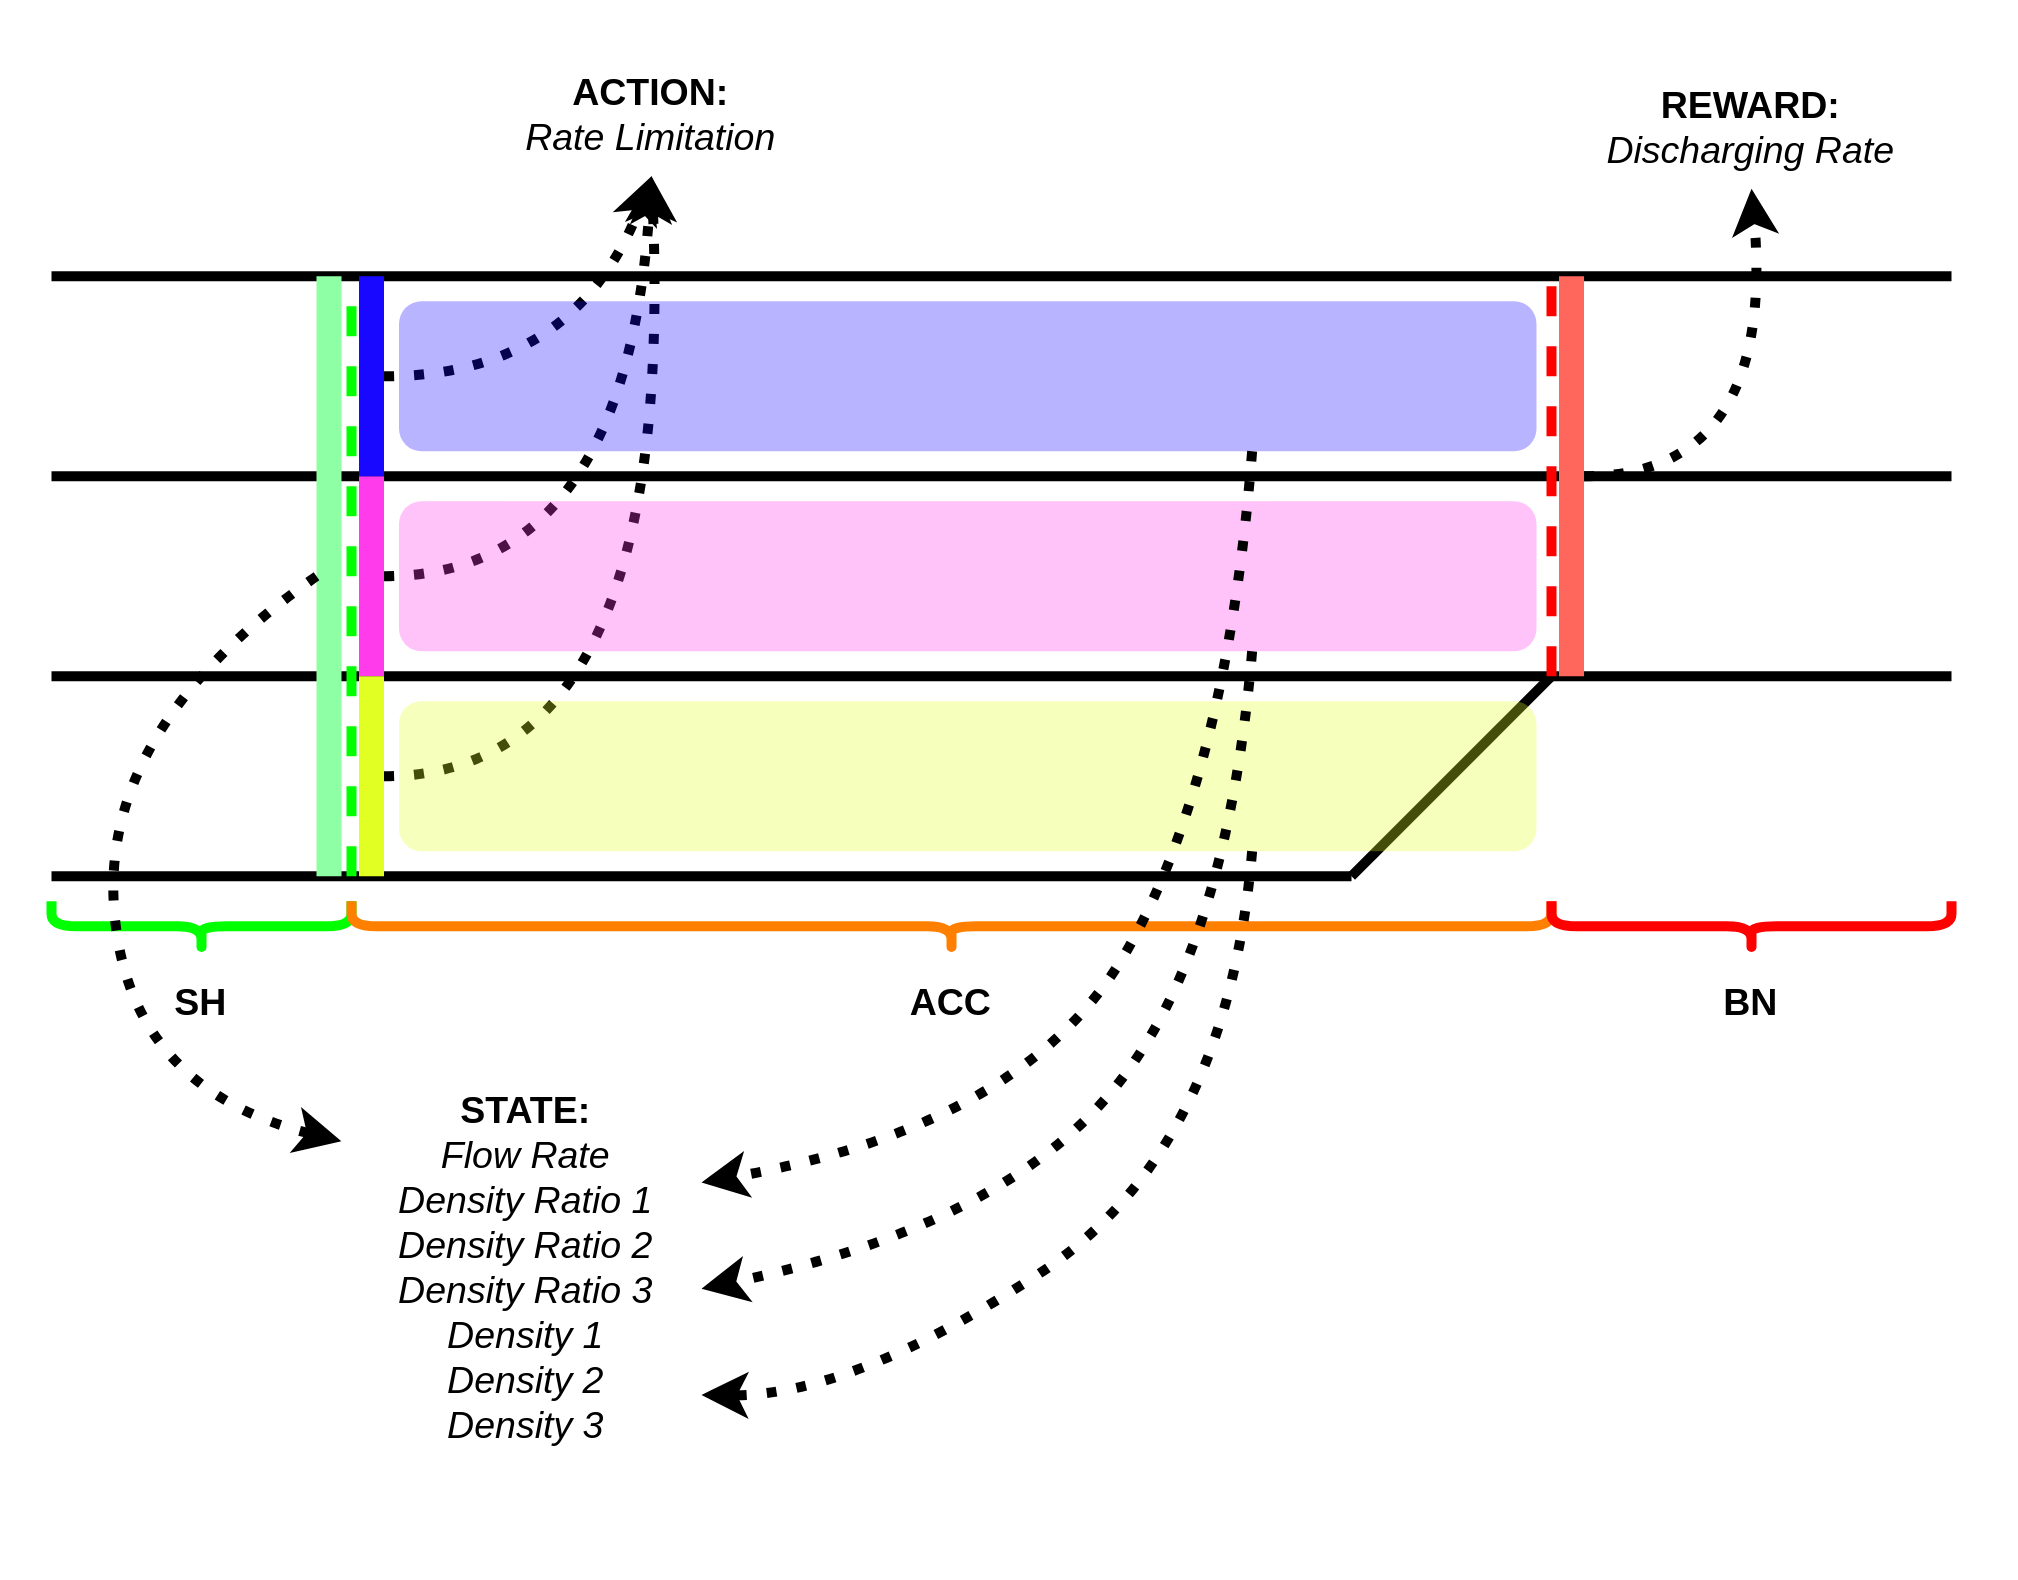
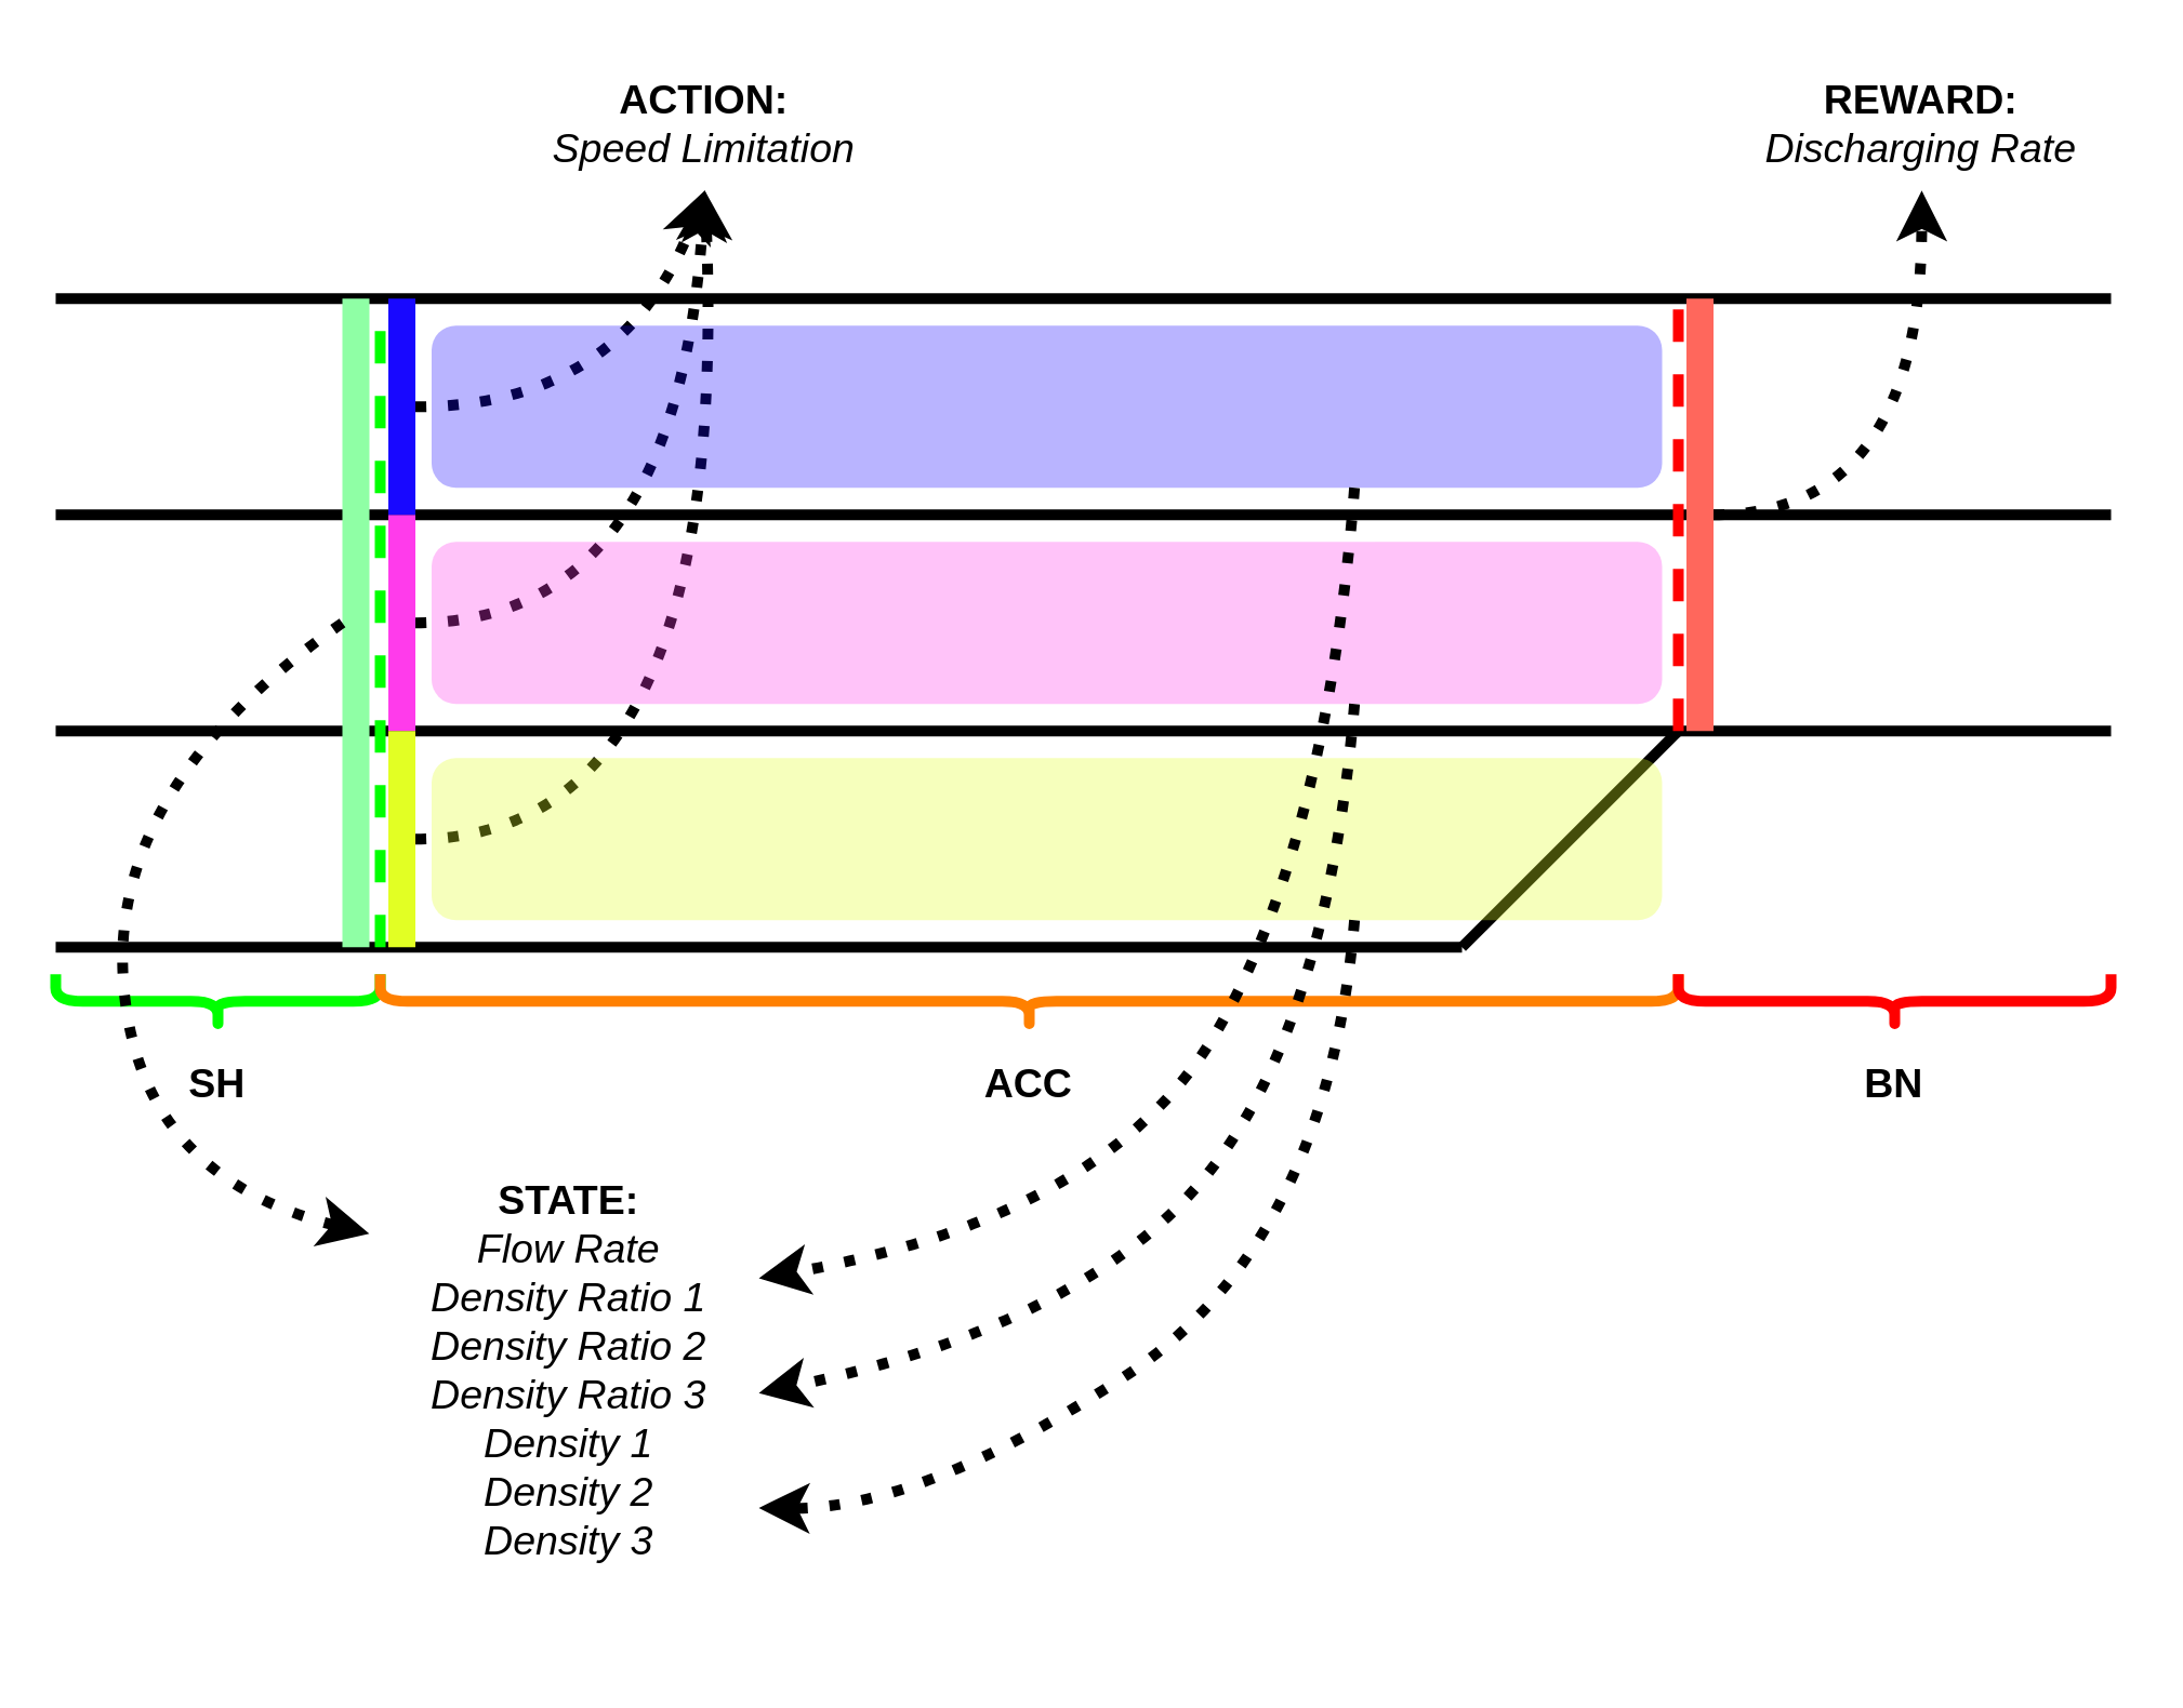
  <mxCell id="0" />
  <mxCell id="1" parent="0" />
  <mxCell id="2" value="" style="endArrow=none;html=1;strokeWidth=4;" edge="1" parent="1"><mxGeometry width="50" height="50" relative="1" as="geometry"><mxPoint x="20" y="110" as="sourcePoint" /><mxPoint x="780" y="110" as="targetPoint" /></mxGeometry></mxCell>
  <mxCell id="3" value="" style="endArrow=none;html=1;strokeWidth=4;" edge="1" parent="1"><mxGeometry width="50" height="50" relative="1" as="geometry"><mxPoint x="20" y="190" as="sourcePoint" /><mxPoint x="780" y="190" as="targetPoint" /></mxGeometry></mxCell>
  <mxCell id="4" value="" style="endArrow=none;html=1;strokeWidth=4;" edge="1" parent="1"><mxGeometry width="50" height="50" relative="1" as="geometry"><mxPoint x="20" y="270" as="sourcePoint" /><mxPoint x="780" y="270" as="targetPoint" /></mxGeometry></mxCell>
  <mxCell id="5" value="" style="endArrow=none;html=1;strokeWidth=4;" edge="1" parent="1"><mxGeometry width="50" height="50" relative="1" as="geometry"><mxPoint x="20" y="350" as="sourcePoint" /><mxPoint x="540" y="350" as="targetPoint" /></mxGeometry></mxCell>
  <mxCell id="6" value="" style="endArrow=none;html=1;strokeWidth=4;" edge="1" parent="1"><mxGeometry width="50" height="50" relative="1" as="geometry"><mxPoint x="620" y="270" as="sourcePoint" /><mxPoint x="540" y="350" as="targetPoint" /></mxGeometry></mxCell>
  <mxCell id="7" value="" style="endArrow=none;dashed=1;html=1;strokeWidth=4;fillColor=#d5e8d4;strokeColor=#00FF00;" edge="1" parent="1"><mxGeometry width="50" height="50" relative="1" as="geometry"><mxPoint x="140" y="350" as="sourcePoint" /><mxPoint x="140" y="110" as="targetPoint" /></mxGeometry></mxCell>
  <mxCell id="8" value="" style="endArrow=none;dashed=1;html=1;strokeWidth=4;fillColor=#f8cecc;strokeColor=#FF0000;" edge="1" parent="1"><mxGeometry width="50" height="50" relative="1" as="geometry"><mxPoint x="620" y="270" as="sourcePoint" /><mxPoint x="620" y="110" as="targetPoint" /></mxGeometry></mxCell>
  <mxCell id="9" value="" style="shape=curlyBracket;whiteSpace=wrap;html=1;rounded=1;strokeWidth=4;rotation=-90;strokeColor=#00FF00;" vertex="1" parent="1"><mxGeometry x="70" y="310" width="20" height="120" as="geometry" /></mxCell>
  <mxCell id="10" value="" style="shape=curlyBracket;whiteSpace=wrap;html=1;rounded=1;strokeWidth=4;rotation=-90;fillColor=#fa6800;strokeColor=#FF8000;fontColor=#ffffff;" vertex="1" parent="1"><mxGeometry x="370" y="130" width="20" height="480" as="geometry" /></mxCell>
  <mxCell id="11" value="" style="shape=curlyBracket;whiteSpace=wrap;html=1;rounded=1;strokeWidth=4;rotation=-90;strokeColor=#FF0000;" vertex="1" parent="1"><mxGeometry x="690" y="290" width="20" height="160" as="geometry" /></mxCell>
  <mxCell id="12" value="SH" style="text;html=1;strokeColor=none;fillColor=none;align=center;verticalAlign=middle;whiteSpace=wrap;rounded=0;fontStyle=1;fontSize=15;" vertex="1" parent="1"><mxGeometry x="60" y="390" width="40" height="20" as="geometry" /></mxCell>
  <mxCell id="13" value="ACC" style="text;html=1;strokeColor=none;fillColor=none;align=center;verticalAlign=middle;whiteSpace=wrap;rounded=0;fontStyle=1;fontSize=15;" vertex="1" parent="1"><mxGeometry x="360" y="390" width="40" height="20" as="geometry" /></mxCell>
  <mxCell id="14" value="BN" style="text;html=1;strokeColor=none;fillColor=none;align=center;verticalAlign=middle;whiteSpace=wrap;rounded=0;fontStyle=1;fontSize=15;" vertex="1" parent="1"><mxGeometry x="680" y="390" width="40" height="20" as="geometry" /></mxCell>
  <mxCell id="15" value="" style="rounded=0;whiteSpace=wrap;html=1;strokeColor=none;strokeWidth=4;fontSize=15;fillColor=#FF3BEB;" vertex="1" parent="1"><mxGeometry x="143" y="190" width="10" height="80" as="geometry" /></mxCell>
  <mxCell id="16" value="" style="rounded=0;whiteSpace=wrap;html=1;strokeColor=none;strokeWidth=4;fontSize=15;fillColor=#1808FF;" vertex="1" parent="1"><mxGeometry x="143" y="110" width="10" height="80" as="geometry" /></mxCell>
  <mxCell id="17" value="" style="rounded=0;whiteSpace=wrap;html=1;strokeColor=none;strokeWidth=4;fontSize=15;fillColor=#E2FF24;" vertex="1" parent="1"><mxGeometry x="143" y="270" width="10" height="80" as="geometry" /></mxCell>
  <mxCell id="18" value="" style="rounded=0;whiteSpace=wrap;html=1;strokeColor=none;strokeWidth=4;fontSize=15;fillColor=#FF675C;" vertex="1" parent="1"><mxGeometry x="623" y="110" width="10" height="160" as="geometry" /></mxCell>
  <mxCell id="19" value="" style="rounded=0;whiteSpace=wrap;html=1;strokeColor=none;strokeWidth=4;fontSize=15;fillColor=#8FFFA5;" vertex="1" parent="1"><mxGeometry x="126" y="110" width="10" height="240" as="geometry" /></mxCell>
- <mxCell id="20" value="ACTION:&lt;br&gt;&lt;span style=&quot;font-weight: normal&quot;&gt;&lt;i&gt;Rate Limitation&lt;/i&gt;&lt;/span&gt;" style="text;html=1;strokeColor=none;fillColor=none;align=center;verticalAlign=middle;whiteSpace=wrap;rounded=0;fontStyle=1;fontSize=15;" vertex="1" parent="1"><mxGeometry x="185" y="20" width="150" height="50" as="geometry" /></mxCell>
+ <mxCell id="20" value="ACTION:&lt;br&gt;&lt;span style=&quot;font-weight: normal&quot;&gt;&lt;i&gt;Speed Limitation&lt;/i&gt;&lt;/span&gt;" style="text;html=1;strokeColor=none;fillColor=none;align=center;verticalAlign=middle;whiteSpace=wrap;rounded=0;fontStyle=1;fontSize=15;" vertex="1" parent="1"><mxGeometry x="185" y="20" width="150" height="50" as="geometry" /></mxCell>
  <mxCell id="21" value="" style="curved=1;endArrow=classic;html=1;strokeColor=#000000;strokeWidth=4;fontSize=15;exitX=0;exitY=0.5;exitDx=0;exitDy=0;entryX=-0.029;entryY=0.153;entryDx=0;entryDy=0;entryPerimeter=0;dashed=1;dashPattern=1 2;" edge="1" parent="1" source="19" target="25"><mxGeometry width="50" height="50" relative="1" as="geometry"><mxPoint x="119" y="195" as="sourcePoint" /><mxPoint x="140" y="450" as="targetPoint" /><Array as="points"><mxPoint x="40" y="290" /><mxPoint x="50" y="435" /></Array></mxGeometry></mxCell>
  <mxCell id="22" value="" style="curved=1;endArrow=classic;html=1;strokeColor=#000000;strokeWidth=4;fontSize=15;exitX=1;exitY=0.5;exitDx=0;exitDy=0;entryX=0.5;entryY=1;entryDx=0;entryDy=0;dashed=1;dashPattern=1 2;" edge="1" parent="1" source="16" target="20"><mxGeometry width="50" height="50" relative="1" as="geometry"><mxPoint x="170" y="155" as="sourcePoint" /><mxPoint x="300" y="65" as="targetPoint" /><Array as="points"><mxPoint x="230" y="150" /></Array></mxGeometry></mxCell>
  <mxCell id="23" value="" style="curved=1;endArrow=classic;html=1;strokeColor=#000000;strokeWidth=4;fontSize=15;exitX=1;exitY=0.5;exitDx=0;exitDy=0;dashed=1;dashPattern=1 2;" edge="1" parent="1" source="15"><mxGeometry width="50" height="50" relative="1" as="geometry"><mxPoint x="163" y="160" as="sourcePoint" /><mxPoint x="260" y="70" as="targetPoint" /><Array as="points"><mxPoint x="250" y="230" /></Array></mxGeometry></mxCell>
  <mxCell id="24" value="" style="curved=1;endArrow=classic;html=1;strokeColor=#000000;strokeWidth=4;fontSize=15;exitX=1;exitY=0.5;exitDx=0;exitDy=0;entryX=0.5;entryY=1;entryDx=0;entryDy=0;dashed=1;dashPattern=1 2;" edge="1" parent="1" source="17" target="20"><mxGeometry width="50" height="50" relative="1" as="geometry"><mxPoint x="163" y="240" as="sourcePoint" /><mxPoint x="270" y="80" as="targetPoint" /><Array as="points"><mxPoint x="270" y="310" /></Array></mxGeometry></mxCell>
  <mxCell id="25" value="STATE:&lt;br&gt;&lt;i&gt;&lt;span style=&quot;font-weight: 400&quot;&gt;Flow Rate&lt;br&gt;&lt;/span&gt;&lt;span style=&quot;font-weight: 400&quot;&gt;Density Ratio 1&lt;br&gt;&lt;/span&gt;&lt;span style=&quot;font-weight: 400&quot;&gt;Density Ratio 2&lt;br&gt;&lt;/span&gt;&lt;span style=&quot;font-weight: 400&quot;&gt;Density Ratio 3&lt;br&gt;&lt;/span&gt;&lt;span style=&quot;font-weight: 400&quot;&gt;Density 1&lt;br&gt;&lt;/span&gt;&lt;span style=&quot;font-weight: 400&quot;&gt;Density 2&lt;br&gt;&lt;/span&gt;&lt;span style=&quot;font-weight: 400&quot;&gt;Density 3&lt;/span&gt;&lt;/i&gt;&lt;span style=&quot;font-weight: 400&quot;&gt;&lt;i&gt;&lt;br&gt;&lt;/i&gt;&lt;br&gt;&lt;/span&gt;" style="text;html=1;strokeColor=none;fillColor=none;align=center;verticalAlign=middle;whiteSpace=wrap;rounded=0;fontStyle=1;fontSize=15;" vertex="1" parent="1"><mxGeometry x="140" y="430" width="140" height="170" as="geometry" /></mxCell>
  <mxCell id="26" value="" style="curved=1;endArrow=classic;html=1;strokeColor=#000000;strokeWidth=4;fontSize=15;exitX=1;exitY=0.5;exitDx=0;exitDy=0;entryX=0.5;entryY=1;entryDx=0;entryDy=0;dashed=1;dashPattern=1 2;" edge="1" parent="1" source="18" target="27"><mxGeometry width="50" height="50" relative="1" as="geometry"><mxPoint x="646.5" y="190" as="sourcePoint" /><mxPoint x="710" y="100" as="targetPoint" /><Array as="points"><mxPoint x="710" y="190" /></Array></mxGeometry></mxCell>
- <mxCell id="27" value="REWARD:&lt;br&gt;&lt;span style=&quot;font-weight: normal&quot;&gt;&lt;i&gt;Discharging Rate&lt;/i&gt;&lt;/span&gt;" style="text;html=1;strokeColor=none;fillColor=none;align=center;verticalAlign=middle;whiteSpace=wrap;rounded=0;fontStyle=1;fontSize=15;" vertex="1" parent="1"><mxGeometry x="625" y="25" width="150" height="50" as="geometry" /></mxCell>
+ <mxCell id="27" value="REWARD:&lt;br&gt;&lt;span style=&quot;font-weight: normal&quot;&gt;&lt;i&gt;Discharging Rate&lt;/i&gt;&lt;/span&gt;" style="text;html=1;strokeColor=none;fillColor=none;align=center;verticalAlign=middle;whiteSpace=wrap;rounded=0;fontStyle=1;fontSize=15;" vertex="1" parent="1"><mxGeometry x="635" y="20" width="150" height="50" as="geometry" /></mxCell>
  <mxCell id="28" value="" style="rounded=1;whiteSpace=wrap;html=1;strokeColor=none;strokeWidth=4;fillColor=#1808FF;fontSize=15;gradientColor=none;opacity=30;" vertex="1" parent="1"><mxGeometry x="159" y="120" width="455" height="60" as="geometry" /></mxCell>
  <mxCell id="29" value="" style="rounded=1;whiteSpace=wrap;html=1;strokeColor=none;strokeWidth=4;fillColor=#FF3BEB;fontSize=15;gradientColor=none;opacity=30;" vertex="1" parent="1"><mxGeometry x="159" y="200" width="455" height="60" as="geometry" /></mxCell>
  <mxCell id="30" value="" style="rounded=1;whiteSpace=wrap;html=1;strokeColor=none;strokeWidth=4;fillColor=#E2FF24;fontSize=15;gradientColor=none;opacity=30;" vertex="1" parent="1"><mxGeometry x="159" y="280" width="455" height="60" as="geometry" /></mxCell>
  <mxCell id="31" value="" style="curved=1;endArrow=classic;html=1;strokeColor=#000000;strokeWidth=4;fontSize=15;entryX=1;entryY=0.25;entryDx=0;entryDy=0;exitX=0.75;exitY=1;exitDx=0;exitDy=0;dashed=1;dashPattern=1 2;" edge="1" parent="1" source="28" target="25"><mxGeometry width="50" height="50" relative="1" as="geometry"><mxPoint x="136" y="240" as="sourcePoint" /><mxPoint x="145.94" y="466.01" as="targetPoint" /><Array as="points"><mxPoint x="490" y="310" /><mxPoint x="410" y="450" /></Array></mxGeometry></mxCell>
  <mxCell id="32" value="" style="curved=1;endArrow=classic;html=1;strokeColor=#000000;strokeWidth=4;fontSize=15;entryX=1;entryY=0.5;entryDx=0;entryDy=0;dashed=1;dashPattern=1 2;exitX=0.75;exitY=1;exitDx=0;exitDy=0;" edge="1" parent="1" source="29" target="25"><mxGeometry width="50" height="50" relative="1" as="geometry"><mxPoint x="510" y="200" as="sourcePoint" /><mxPoint x="290" y="482.5" as="targetPoint" /><Array as="points"><mxPoint x="490" y="380" /><mxPoint x="400" y="490" /></Array></mxGeometry></mxCell>
  <mxCell id="33" value="" style="curved=1;endArrow=classic;html=1;strokeColor=#000000;strokeWidth=4;fontSize=15;entryX=1;entryY=0.75;entryDx=0;entryDy=0;dashed=1;dashPattern=1 2;exitX=0.75;exitY=1;exitDx=0;exitDy=0;" edge="1" parent="1" source="30" target="25"><mxGeometry width="50" height="50" relative="1" as="geometry"><mxPoint x="510.25" y="270" as="sourcePoint" /><mxPoint x="290" y="525" as="targetPoint" /><Array as="points"><mxPoint x="490" y="460" /><mxPoint x="340" y="558" /></Array></mxGeometry></mxCell>
